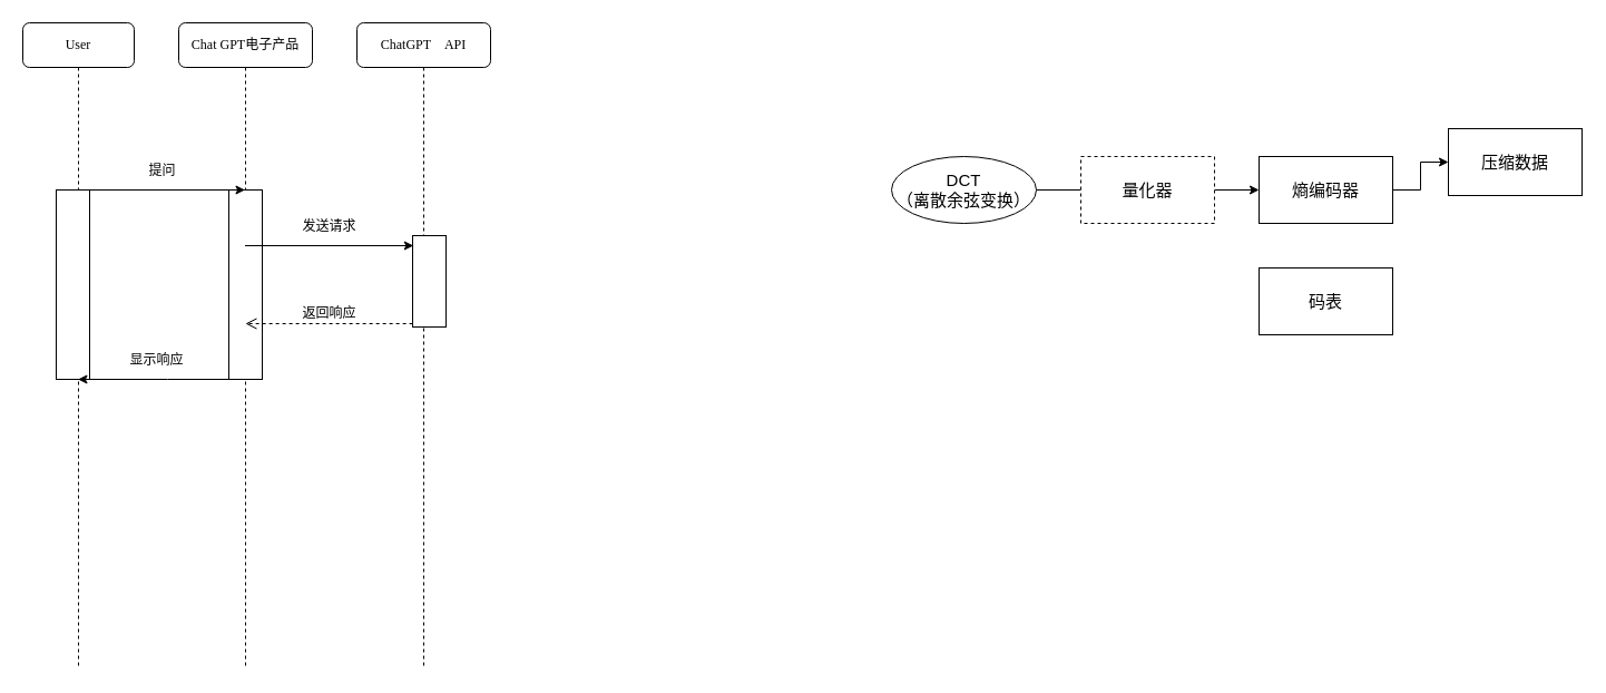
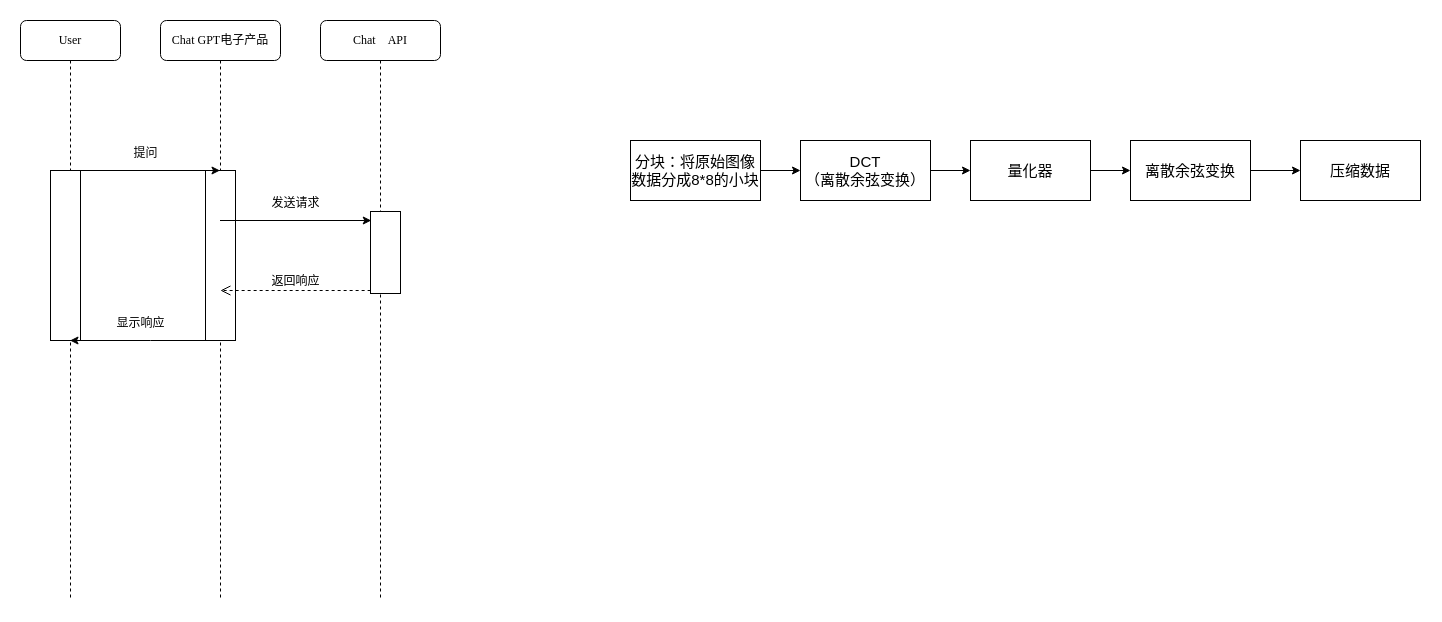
  <mxCell id="0" />
  <mxCell id="1" parent="0" />
  <mxCell id="2" value="Chat GPT电子产品" style="shape=umlLifeline;perimeter=lifelinePerimeter;whiteSpace=wrap;html=1;container=1;collapsible=0;recursiveResize=0;outlineConnect=0;rounded=1;shadow=0;comic=0;labelBackgroundColor=none;strokeWidth=1;fontFamily=Verdana;fontSize=12;align=center;" parent="1" vertex="1"><mxGeometry x="160" y="20" width="120" height="580" as="geometry" /></mxCell>
  <mxCell id="3" value="" style="rounded=0;whiteSpace=wrap;html=1;" parent="2" vertex="1"><mxGeometry x="45" y="150" width="30" height="170" as="geometry" /></mxCell>
- <mxCell id="4" value="ChatGPT　API" style="shape=umlLifeline;perimeter=lifelinePerimeter;whiteSpace=wrap;html=1;container=1;collapsible=0;recursiveResize=0;outlineConnect=0;rounded=1;shadow=0;comic=0;labelBackgroundColor=none;strokeWidth=1;fontFamily=Verdana;fontSize=12;align=center;" parent="1" vertex="1"><mxGeometry x="320" y="20" width="120" height="580" as="geometry" /></mxCell>
+ <mxCell id="4" value="Chat　API" style="shape=umlLifeline;perimeter=lifelinePerimeter;whiteSpace=wrap;html=1;container=1;collapsible=0;recursiveResize=0;outlineConnect=0;rounded=1;shadow=0;comic=0;labelBackgroundColor=none;strokeWidth=1;fontFamily=Verdana;fontSize=12;align=center;" parent="1" vertex="1"><mxGeometry x="320" y="20" width="120" height="580" as="geometry" /></mxCell>
  <mxCell id="5" value="" style="endArrow=classic;html=1;rounded=0;" parent="4" source="2" edge="1"><mxGeometry width="50" height="50" relative="1" as="geometry"><mxPoint x="-90" y="200" as="sourcePoint" /><mxPoint x="50.75" y="200" as="targetPoint" /></mxGeometry></mxCell>
  <mxCell id="6" value="" style="rounded=0;whiteSpace=wrap;html=1;" parent="4" vertex="1"><mxGeometry x="50" y="191" width="30" height="82" as="geometry" /></mxCell>
  <mxCell id="7" value="User" style="shape=umlLifeline;perimeter=lifelinePerimeter;whiteSpace=wrap;html=1;container=1;collapsible=0;recursiveResize=0;outlineConnect=0;rounded=1;shadow=0;comic=0;labelBackgroundColor=none;strokeWidth=1;fontFamily=Verdana;fontSize=12;align=center;" parent="1" vertex="1"><mxGeometry x="20" y="20" width="100" height="580" as="geometry" /></mxCell>
  <mxCell id="8" value="" style="endArrow=classic;html=1;rounded=0;" parent="7" target="2" edge="1"><mxGeometry width="50" height="50" relative="1" as="geometry"><mxPoint x="49.25" y="150" as="sourcePoint" /><mxPoint x="200" y="150" as="targetPoint" /></mxGeometry></mxCell>
  <mxCell id="9" value="" style="rounded=0;whiteSpace=wrap;html=1;" parent="7" vertex="1"><mxGeometry x="30" y="150" width="30" height="170" as="geometry" /></mxCell>
  <mxCell id="10" value="提问" style="text;html=1;align=center;verticalAlign=middle;resizable=0;points=[];autosize=1;strokeColor=none;fillColor=none;" parent="1" vertex="1"><mxGeometry x="120" y="138" width="50" height="30" as="geometry" /></mxCell>
  <mxCell id="11" value="发送请求" style="text;html=1;align=center;verticalAlign=middle;resizable=0;points=[];autosize=1;strokeColor=none;fillColor=none;" parent="1" vertex="1"><mxGeometry x="260" y="188" width="70" height="30" as="geometry" /></mxCell>
  <mxCell id="12" value="&lt;font style=&quot;font-size: 12px;&quot;&gt;返回响应&lt;/font&gt;" style="html=1;verticalAlign=bottom;endArrow=open;dashed=1;endSize=8;curved=0;rounded=0;" parent="1" edge="1"><mxGeometry relative="1" as="geometry"><mxPoint x="370.13" y="290" as="sourcePoint" /><mxPoint x="219.88" y="290" as="targetPoint" /></mxGeometry></mxCell>
  <mxCell id="13" value="" style="endArrow=classic;html=1;rounded=0;" parent="1" source="2" target="7" edge="1"><mxGeometry width="50" height="50" relative="1" as="geometry"><mxPoint x="420" y="320" as="sourcePoint" /><mxPoint x="470" y="270" as="targetPoint" /><Array as="points"><mxPoint x="150" y="340" /></Array></mxGeometry></mxCell>
  <mxCell id="14" value="显示响应" style="text;html=1;align=center;verticalAlign=middle;resizable=0;points=[];autosize=1;strokeColor=none;fillColor=none;" parent="1" vertex="1"><mxGeometry x="105" y="308" width="70" height="30" as="geometry" /></mxCell>
- <mxCell id="17" style="edgeStyle=orthogonalEdgeStyle;rounded=0;orthogonalLoop=1;jettySize=auto;html=1;exitX=1;exitY=0.5;exitDx=0;exitDy=0;entryX=0;entryY=0.5;entryDx=0;entryDy=0;endArrow=none;" edge="1" parent="1" source="18" target="20"><mxGeometry relative="1" as="geometry" /></mxCell>
- <mxCell id="18" value="&lt;font style=&quot;font-size: 15px;&quot;&gt;DCT&lt;br&gt;（离散余弦变换）&lt;/font&gt;" style="ellipse;whiteSpace=wrap;html=1;" vertex="1" parent="1"><mxGeometry x="800" y="140" width="130" height="60" as="geometry" /></mxCell>
+ <mxCell id="15" style="edgeStyle=orthogonalEdgeStyle;rounded=0;orthogonalLoop=1;jettySize=auto;html=1;exitX=1;exitY=0.5;exitDx=0;exitDy=0;entryX=0;entryY=0.5;entryDx=0;entryDy=0;" edge="1" parent="1" source="16" target="18"><mxGeometry relative="1" as="geometry" /></mxCell>
+ <mxCell id="16" value="&lt;font style=&quot;font-size: 15px;&quot;&gt;分块：将原始图像数据分成8*8的小块&lt;/font&gt;" style="rounded=0;whiteSpace=wrap;html=1;" vertex="1" parent="1"><mxGeometry x="630" y="140" width="130" height="60" as="geometry" /></mxCell>
+ <mxCell id="17" style="edgeStyle=orthogonalEdgeStyle;rounded=0;orthogonalLoop=1;jettySize=auto;html=1;exitX=1;exitY=0.5;exitDx=0;exitDy=0;entryX=0;entryY=0.5;entryDx=0;entryDy=0;" edge="1" parent="1" source="18" target="20"><mxGeometry relative="1" as="geometry" /></mxCell>
+ <mxCell id="18" value="&lt;font style=&quot;font-size: 15px;&quot;&gt;DCT&lt;br&gt;（离散余弦变换）&lt;/font&gt;" style="rounded=0;whiteSpace=wrap;html=1;" vertex="1" parent="1"><mxGeometry x="800" y="140" width="130" height="60" as="geometry" /></mxCell>
  <mxCell id="19" value="" style="edgeStyle=orthogonalEdgeStyle;rounded=0;orthogonalLoop=1;jettySize=auto;html=1;" edge="1" parent="1" source="20" target="22"><mxGeometry relative="1" as="geometry" /></mxCell>
- <mxCell id="20" value="&lt;font style=&quot;font-size: 15px;&quot;&gt;量化器&lt;/font&gt;" style="rounded=0;whiteSpace=wrap;html=1;dashed=1;" vertex="1" parent="1"><mxGeometry x="970" y="140" width="120" height="60" as="geometry" /></mxCell>
+ <mxCell id="20" value="&lt;font style=&quot;font-size: 15px;&quot;&gt;量化器&lt;/font&gt;" style="rounded=0;whiteSpace=wrap;html=1;" vertex="1" parent="1"><mxGeometry x="970" y="140" width="120" height="60" as="geometry" /></mxCell>
  <mxCell id="21" value="" style="edgeStyle=orthogonalEdgeStyle;rounded=0;orthogonalLoop=1;jettySize=auto;html=1;" edge="1" parent="1" source="22" target="24"><mxGeometry relative="1" as="geometry" /></mxCell>
- <mxCell id="22" value="&lt;font style=&quot;font-size: 15px;&quot;&gt;熵编码器&lt;/font&gt;" style="whiteSpace=wrap;html=1;rounded=0;" vertex="1" parent="1"><mxGeometry x="1130" y="140" width="120" height="60" as="geometry" /></mxCell>
- <mxCell id="23" value="&lt;font style=&quot;font-size: 15px;&quot;&gt;码表&lt;/font&gt;" style="whiteSpace=wrap;html=1;" vertex="1" parent="1"><mxGeometry x="1130" y="240" width="120" height="60" as="geometry" /></mxCell>
- <mxCell id="24" value="&lt;font style=&quot;font-size: 15px;&quot;&gt;压缩数据&lt;/font&gt;" style="whiteSpace=wrap;html=1;rounded=0;" vertex="1" parent="1"><mxGeometry x="1300" y="115" width="120" height="60" as="geometry" /></mxCell>
+ <mxCell id="22" value="&lt;font style=&quot;font-size: 15px;&quot;&gt;离散余弦变换&lt;/font&gt;" style="whiteSpace=wrap;html=1;rounded=0;" vertex="1" parent="1"><mxGeometry x="1130" y="140" width="120" height="60" as="geometry" /></mxCell>
+ <mxCell id="24" value="&lt;font style=&quot;font-size: 15px;&quot;&gt;压缩数据&lt;/font&gt;" style="whiteSpace=wrap;html=1;rounded=0;" vertex="1" parent="1"><mxGeometry x="1300" y="140" width="120" height="60" as="geometry" /></mxCell>
